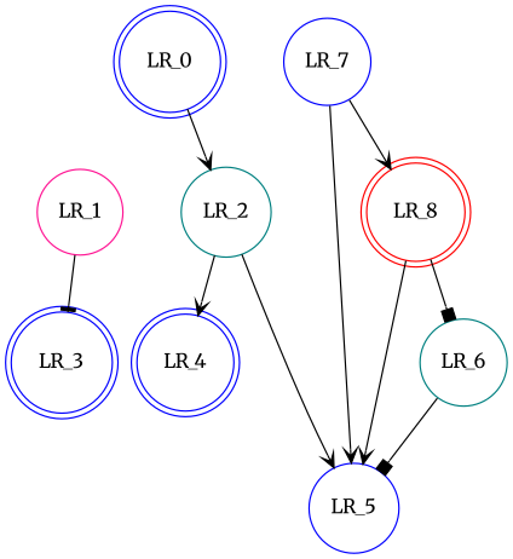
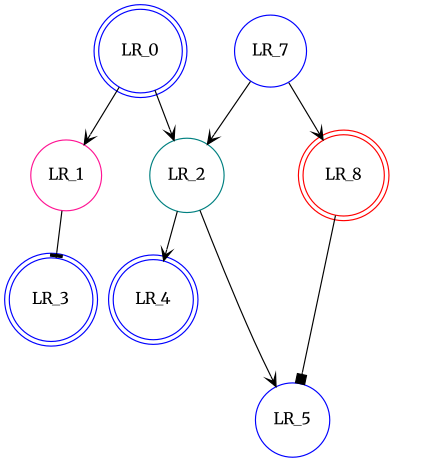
  digraph {
    fontname=Merriweather
    node [color=blue fontname=Merriweather shape=circle]
    edge [arrowhead=vee fontname=Merriweather]
    LR_0 [shape=doublecircle]
    LR_2 [color=teal]
    LR_1 [color=deeppink]
    LR_4 [shape=doublecircle]
    LR_5
    LR_3 [shape=doublecircle]
    LR_8 [color=red shape=doublecircle]
-   LR_6 [color=teal]
    LR_7
    LR_0 -> LR_2
+   LR_0 -> LR_1
    LR_2 -> LR_4
    LR_2 -> LR_5
    LR_1 -> LR_3 [arrowhead=tee]
-   LR_8 -> LR_5
-   LR_8 -> LR_6 [arrowhead=box]
-   LR_6 -> LR_5 [arrowhead=box]
-   LR_7 -> LR_5
+   LR_8 -> LR_5 [arrowhead=box]
+   LR_7 -> LR_2
    LR_7 -> LR_8
  }
